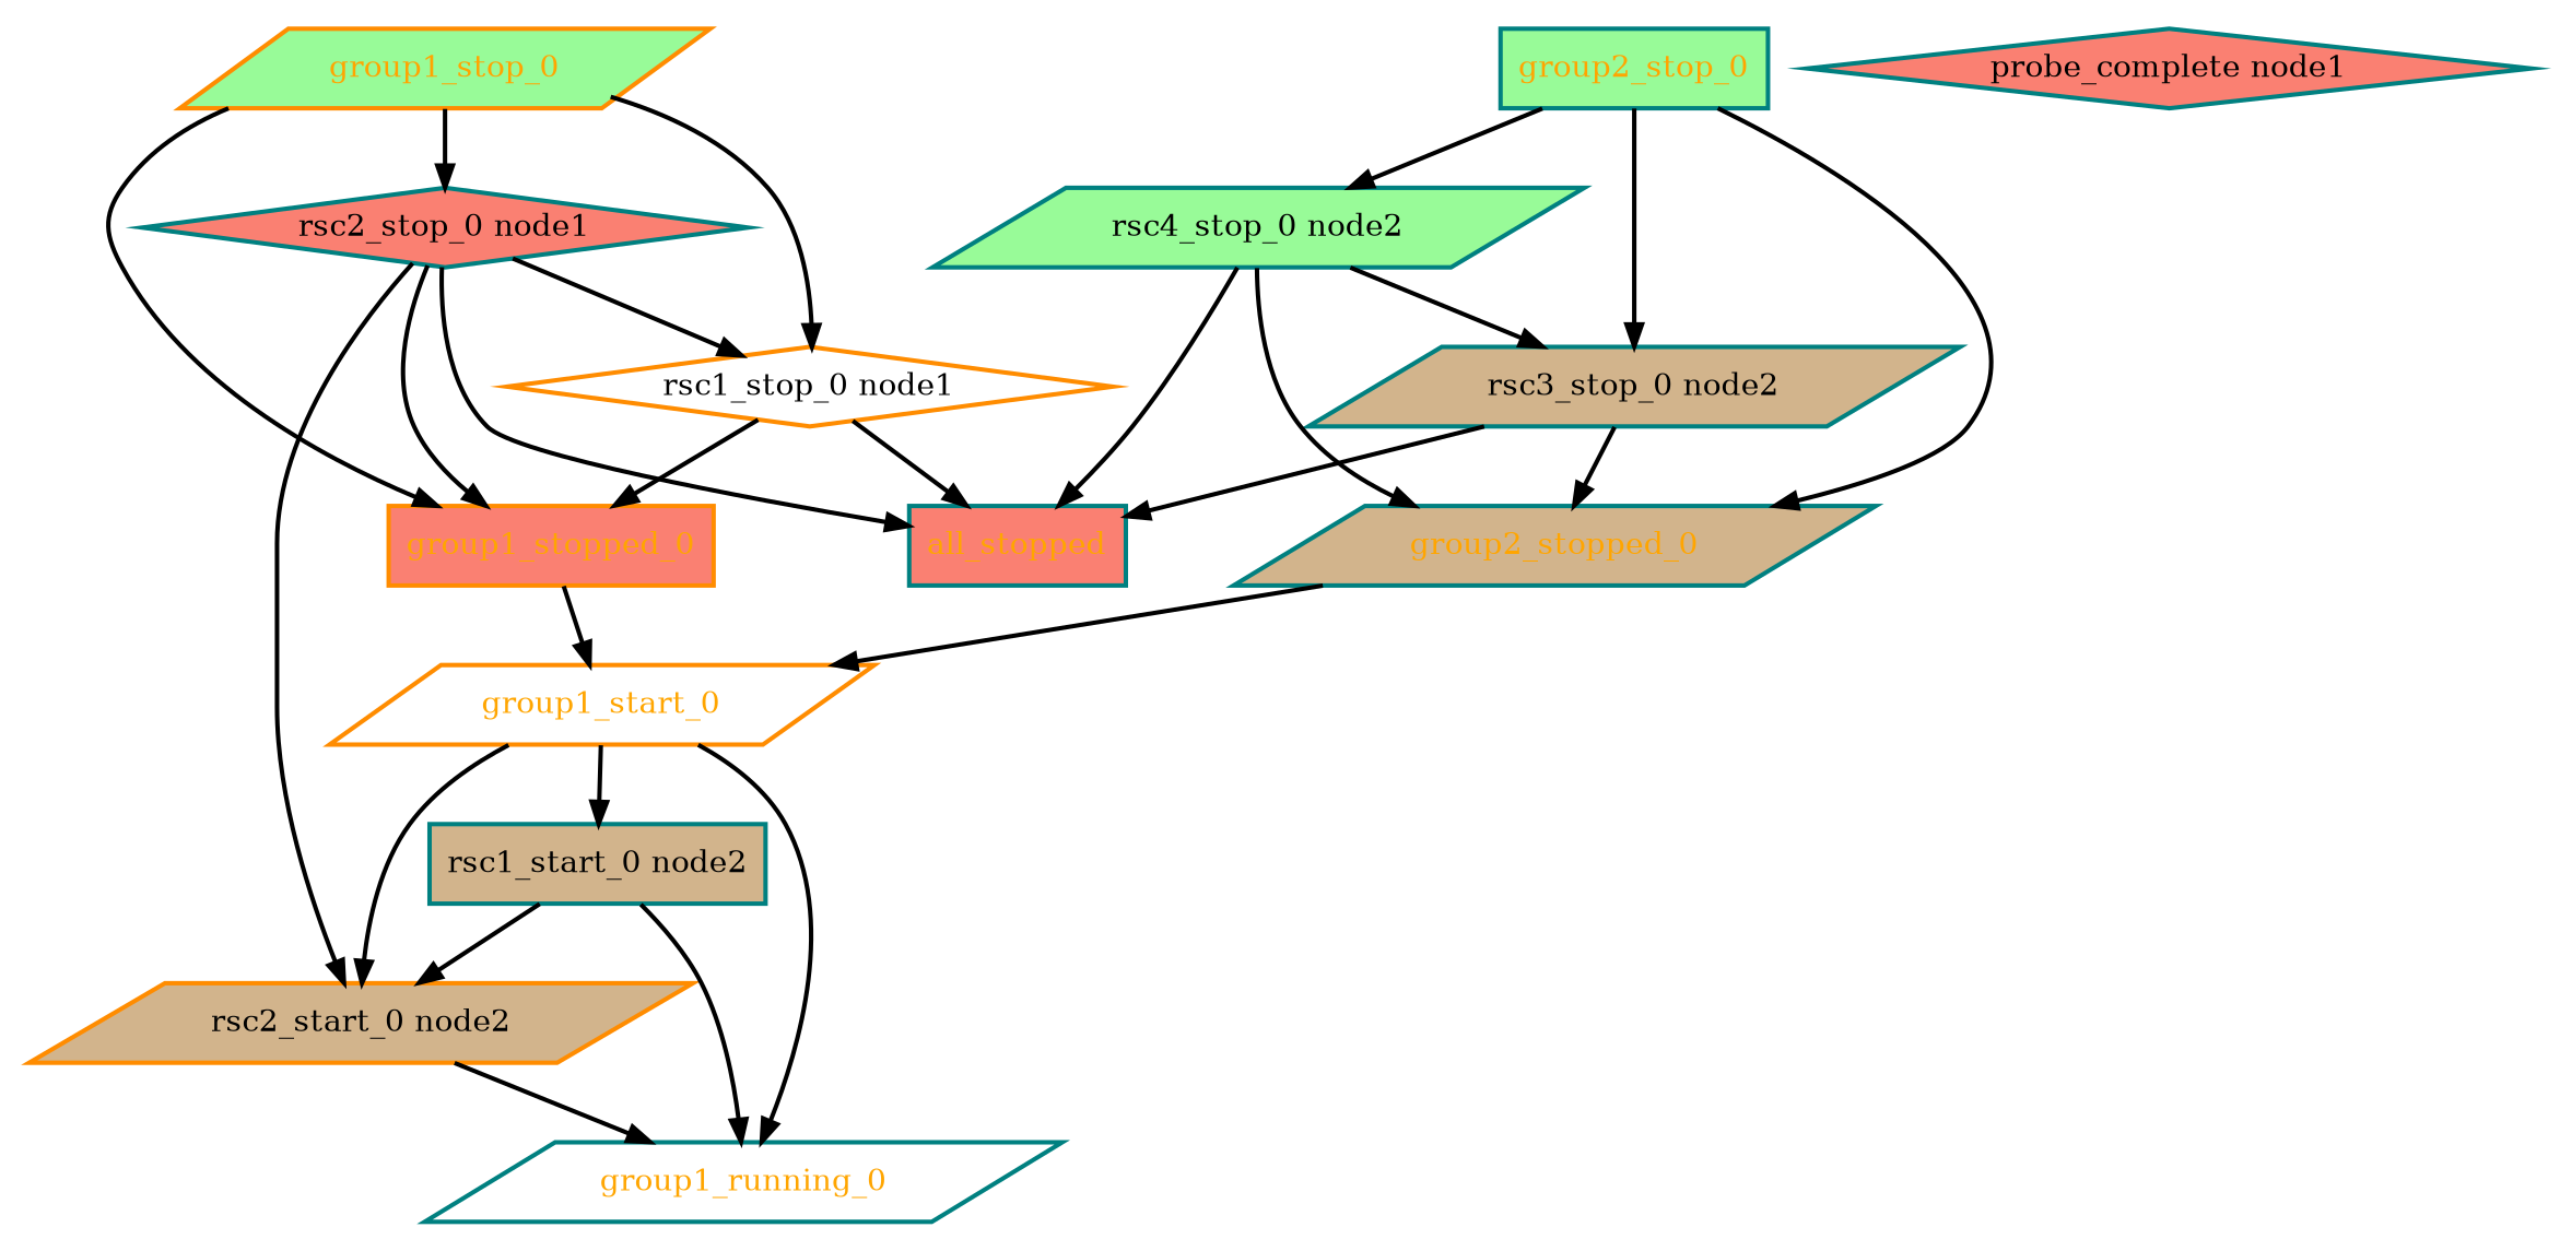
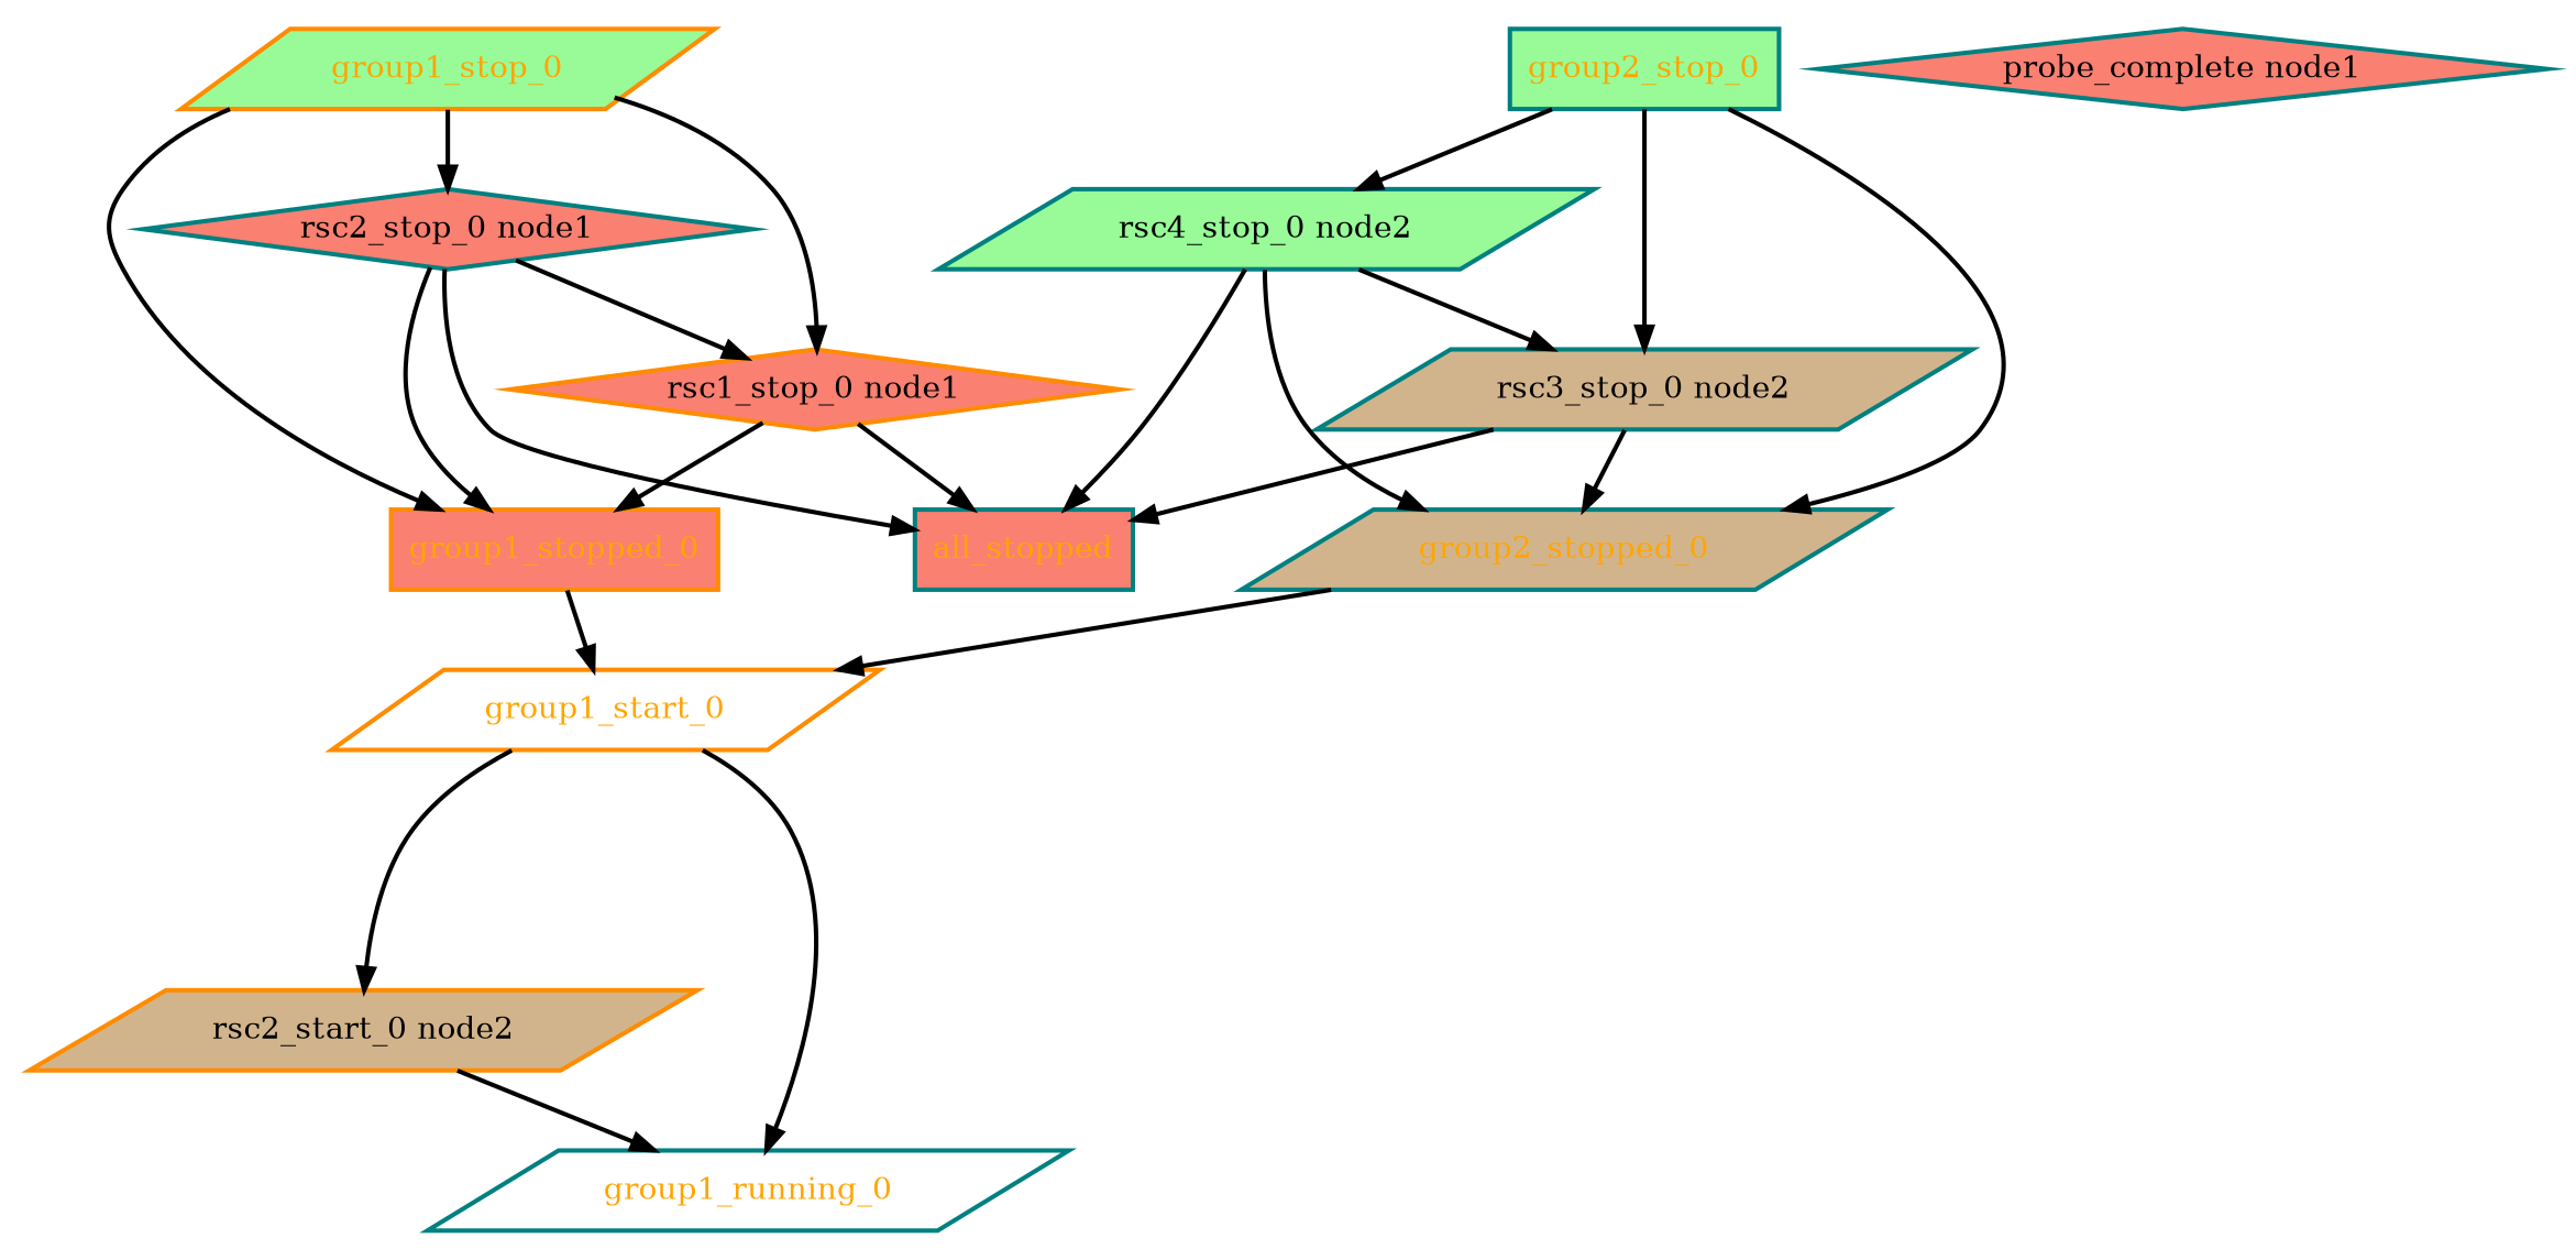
  digraph {
    node [color=teal fillcolor=salmon fontcolor=orange shape=parallelogram style="bold,filled"]
    edge [style=bold]
    all_stopped [shape=box]
    group1_running_0 [fillcolor=white]
    group1_start_0 [color=darkorange fillcolor=white]
-   "rsc1_start_0 node2" [fillcolor=tan fontcolor=black shape=box]
    "rsc2_start_0 node2" [color=darkorange fillcolor=tan fontcolor=black]
    group1_stop_0 [color=darkorange fillcolor=palegreen]
    group1_stopped_0 [color=darkorange shape=box]
-   "rsc1_stop_0 node1" [color=darkorange fillcolor=white fontcolor=black shape=diamond]
+   "rsc1_stop_0 node1" [color=darkorange fontcolor=black shape=diamond]
    "rsc2_stop_0 node1" [fontcolor=black shape=diamond]
    group2_stop_0 [fillcolor=palegreen shape=box]
    group2_stopped_0 [fillcolor=tan]
    "rsc3_stop_0 node2" [fillcolor=tan fontcolor=black]
    "rsc4_stop_0 node2" [fillcolor=palegreen fontcolor=black]
    "probe_complete node1" [fontcolor=black shape=diamond]
    group1_start_0 -> group1_running_0
-   group1_start_0 -> "rsc1_start_0 node2"
    group1_start_0 -> "rsc2_start_0 node2"
-   "rsc1_start_0 node2" -> group1_running_0
-   "rsc1_start_0 node2" -> "rsc2_start_0 node2"
    "rsc2_start_0 node2" -> group1_running_0
    group1_stop_0 -> group1_stopped_0
    group1_stop_0 -> "rsc1_stop_0 node1"
    group1_stop_0 -> "rsc2_stop_0 node1"
    group1_stopped_0 -> group1_start_0
    "rsc1_stop_0 node1" -> all_stopped
    "rsc1_stop_0 node1" -> group1_stopped_0
    "rsc2_stop_0 node1" -> all_stopped
-   "rsc2_stop_0 node1" -> "rsc2_start_0 node2"
    "rsc2_stop_0 node1" -> group1_stopped_0
    "rsc2_stop_0 node1" -> "rsc1_stop_0 node1"
    group2_stop_0 -> group2_stopped_0
    group2_stop_0 -> "rsc3_stop_0 node2"
    group2_stop_0 -> "rsc4_stop_0 node2"
    group2_stopped_0 -> group1_start_0
    "rsc3_stop_0 node2" -> all_stopped
    "rsc3_stop_0 node2" -> group2_stopped_0
    "rsc4_stop_0 node2" -> all_stopped
    "rsc4_stop_0 node2" -> group2_stopped_0
    "rsc4_stop_0 node2" -> "rsc3_stop_0 node2"
  }
